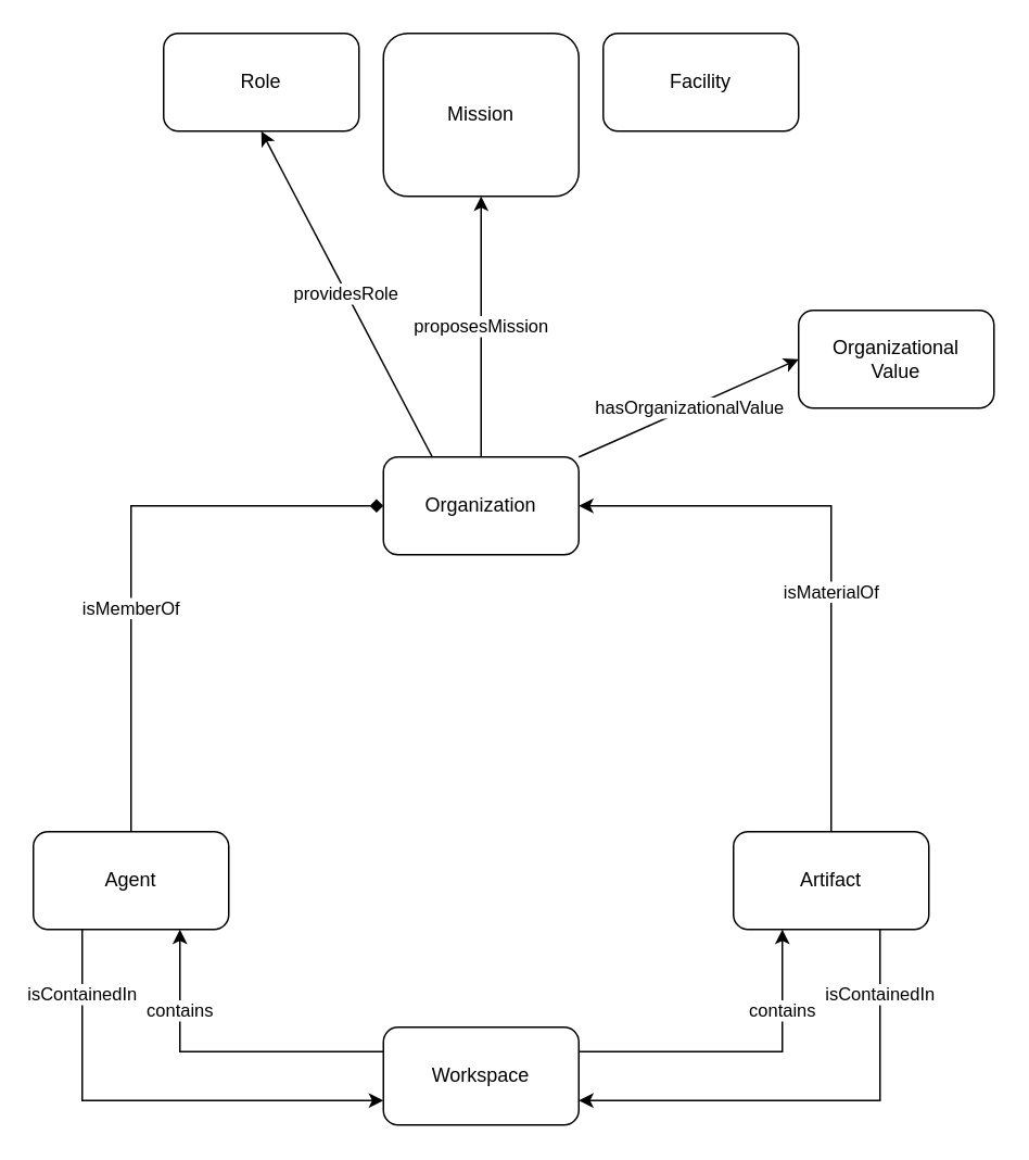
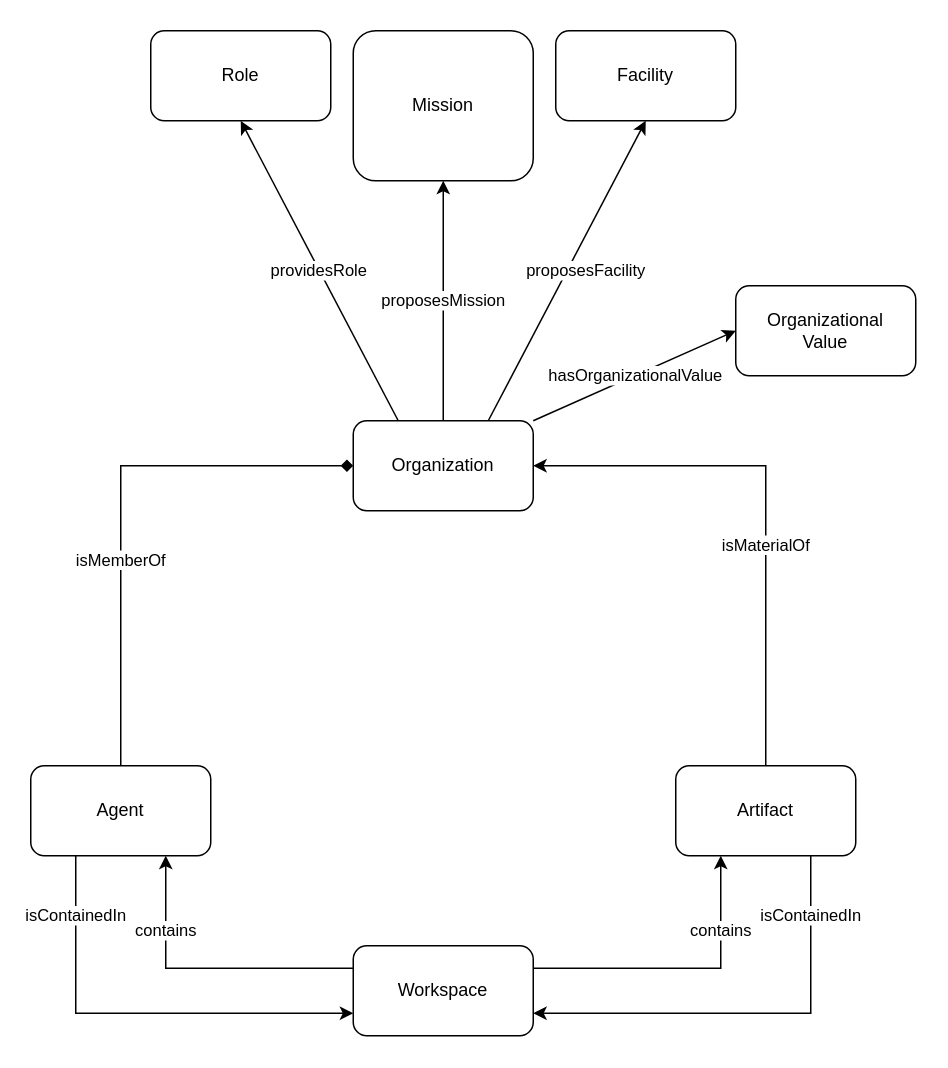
  <mxCell id="0" />
  <mxCell id="1" parent="0" />
  <mxCell id="2" value="providesRole" style="rounded=0;orthogonalLoop=1;jettySize=auto;html=1;entryX=0.5;entryY=1;entryDx=0;entryDy=0;exitX=0.25;exitY=0;exitDx=0;exitDy=0;" parent="1" source="6" target="7" edge="1"><mxGeometry relative="1" as="geometry"><mxPoint x="400" y="210" as="sourcePoint" /><mxPoint x="-20" y="110" as="targetPoint" /></mxGeometry></mxCell>
  <mxCell id="3" value="proposesMission" style="edgeStyle=none;rounded=0;orthogonalLoop=1;jettySize=auto;html=1;exitX=0.5;exitY=0;exitDx=0;exitDy=0;entryX=0.5;entryY=1;entryDx=0;entryDy=0;" parent="1" source="6" target="8" edge="1"><mxGeometry relative="1" as="geometry"><mxPoint x="490" y="110" as="targetPoint" /></mxGeometry></mxCell>
+ <mxCell id="4" value="proposesFacility" style="edgeStyle=none;rounded=0;orthogonalLoop=1;jettySize=auto;html=1;exitX=0.75;exitY=0;exitDx=0;exitDy=0;entryX=0.5;entryY=1;entryDx=0;entryDy=0;startArrow=none;startFill=0;endArrow=classic;endFill=1;" parent="1" source="6" target="15" edge="1"><mxGeometry x="0.051" y="-11" relative="1" as="geometry"><mxPoint as="offset" /></mxGeometry></mxCell>
  <mxCell id="5" value="hasOrganizationalValue" style="rounded=0;orthogonalLoop=1;jettySize=auto;html=1;exitX=1;exitY=0;exitDx=0;exitDy=0;entryX=0;entryY=0.5;entryDx=0;entryDy=0;" parent="1" source="6" target="16" edge="1"><mxGeometry relative="1" as="geometry" /></mxCell>
  <mxCell id="6" value="Organization" style="rounded=1;whiteSpace=wrap;html=1;" parent="1" vertex="1"><mxGeometry x="235" y="280" width="120" height="60" as="geometry" /></mxCell>
  <mxCell id="7" value="Role" style="rounded=1;whiteSpace=wrap;html=1;" parent="1" vertex="1"><mxGeometry x="100" y="20" width="120" height="60" as="geometry" /></mxCell>
  <mxCell id="8" value="Mission" style="rounded=1;whiteSpace=wrap;html=1;" parent="1" vertex="1"><mxGeometry x="235" y="20" width="120" height="100" as="geometry" /></mxCell>
  <mxCell id="9" value="isMemberOf" style="edgeStyle=orthogonalEdgeStyle;rounded=0;orthogonalLoop=1;jettySize=auto;html=1;exitX=0.5;exitY=0;exitDx=0;exitDy=0;entryX=0;entryY=0.5;entryDx=0;entryDy=0;endArrow=diamond;" parent="1" source="11" target="6" edge="1"><mxGeometry x="-0.226" relative="1" as="geometry"><mxPoint as="offset" /></mxGeometry></mxCell>
  <mxCell id="10" value="isContainedIn" style="edgeStyle=orthogonalEdgeStyle;rounded=0;orthogonalLoop=1;jettySize=auto;html=1;exitX=0.25;exitY=1;exitDx=0;exitDy=0;entryX=0;entryY=0.75;entryDx=0;entryDy=0;" parent="1" source="11" target="19" edge="1"><mxGeometry x="-0.724" relative="1" as="geometry"><mxPoint as="offset" /></mxGeometry></mxCell>
  <mxCell id="11" value="Agent" style="rounded=1;whiteSpace=wrap;html=1;" parent="1" vertex="1"><mxGeometry x="20" y="510" width="120" height="60" as="geometry" /></mxCell>
  <mxCell id="12" value="isMaterialOf" style="edgeStyle=orthogonalEdgeStyle;rounded=0;orthogonalLoop=1;jettySize=auto;html=1;exitX=0.5;exitY=0;exitDx=0;exitDy=0;entryX=1;entryY=0.5;entryDx=0;entryDy=0;" parent="1" source="14" target="6" edge="1"><mxGeometry x="-0.174" relative="1" as="geometry"><mxPoint as="offset" /></mxGeometry></mxCell>
  <mxCell id="13" value="isContainedIn" style="edgeStyle=orthogonalEdgeStyle;rounded=0;orthogonalLoop=1;jettySize=auto;html=1;exitX=0.75;exitY=1;exitDx=0;exitDy=0;entryX=1;entryY=0.75;entryDx=0;entryDy=0;" parent="1" source="14" target="19" edge="1"><mxGeometry x="-0.724" relative="1" as="geometry"><mxPoint as="offset" /></mxGeometry></mxCell>
  <mxCell id="14" value="Artifact" style="rounded=1;whiteSpace=wrap;html=1;" parent="1" vertex="1"><mxGeometry x="450" y="510" width="120" height="60" as="geometry" /></mxCell>
  <mxCell id="15" value="Facility" style="rounded=1;whiteSpace=wrap;html=1;" parent="1" vertex="1"><mxGeometry x="370" y="20" width="120" height="60" as="geometry" /></mxCell>
  <mxCell id="16" value="&lt;div&gt;Organizational&lt;/div&gt;&lt;div&gt;Value&lt;br&gt;&lt;/div&gt;" style="rounded=1;whiteSpace=wrap;html=1;" parent="1" vertex="1"><mxGeometry x="490" y="190" width="120" height="60" as="geometry" /></mxCell>
  <mxCell id="17" value="contains" style="edgeStyle=orthogonalEdgeStyle;rounded=0;orthogonalLoop=1;jettySize=auto;html=1;exitX=0;exitY=0.25;exitDx=0;exitDy=0;entryX=0.75;entryY=1;entryDx=0;entryDy=0;" parent="1" source="19" target="11" edge="1"><mxGeometry x="0.5" relative="1" as="geometry"><mxPoint as="offset" /></mxGeometry></mxCell>
  <mxCell id="18" value="contains" style="edgeStyle=orthogonalEdgeStyle;rounded=0;orthogonalLoop=1;jettySize=auto;html=1;exitX=1;exitY=0.25;exitDx=0;exitDy=0;entryX=0.25;entryY=1;entryDx=0;entryDy=0;" parent="1" source="19" target="14" edge="1"><mxGeometry x="0.5" relative="1" as="geometry"><mxPoint as="offset" /></mxGeometry></mxCell>
  <mxCell id="19" value="Workspace" style="rounded=1;whiteSpace=wrap;html=1;" parent="1" vertex="1"><mxGeometry x="235" y="630" width="120" height="60" as="geometry" /></mxCell>
